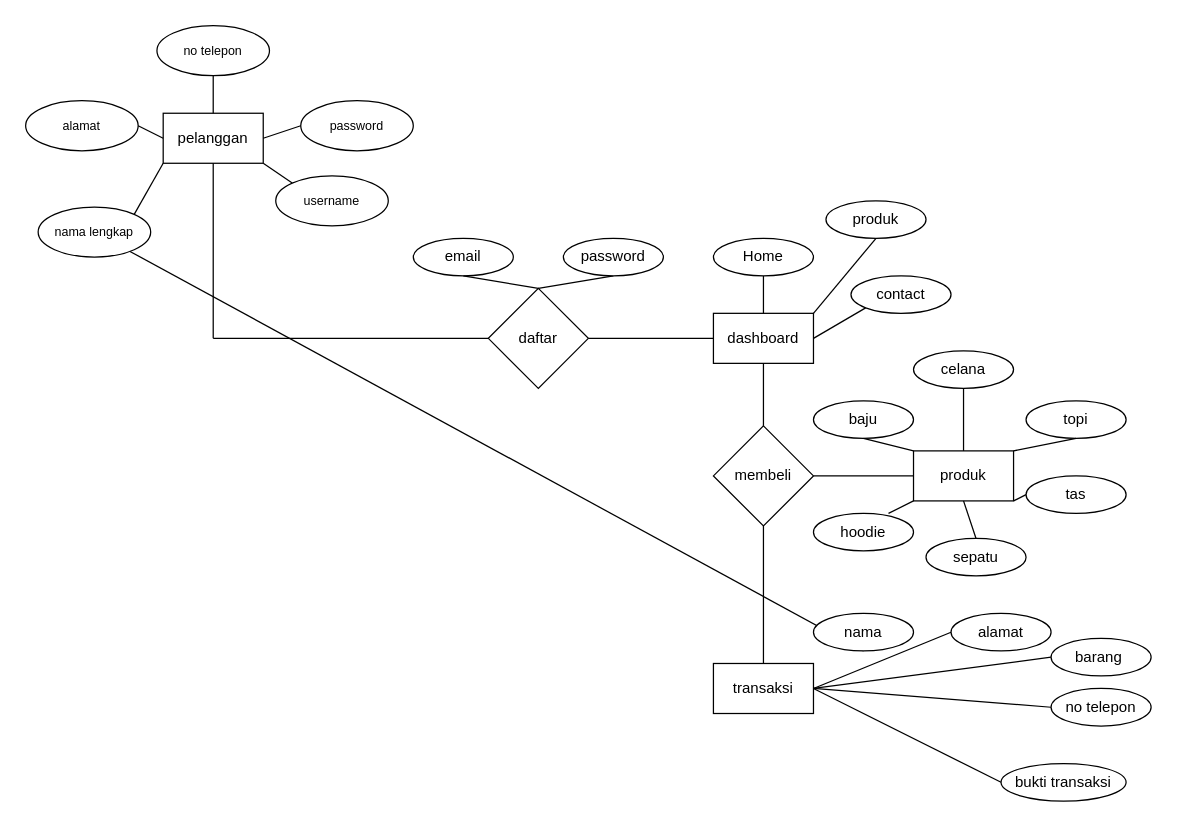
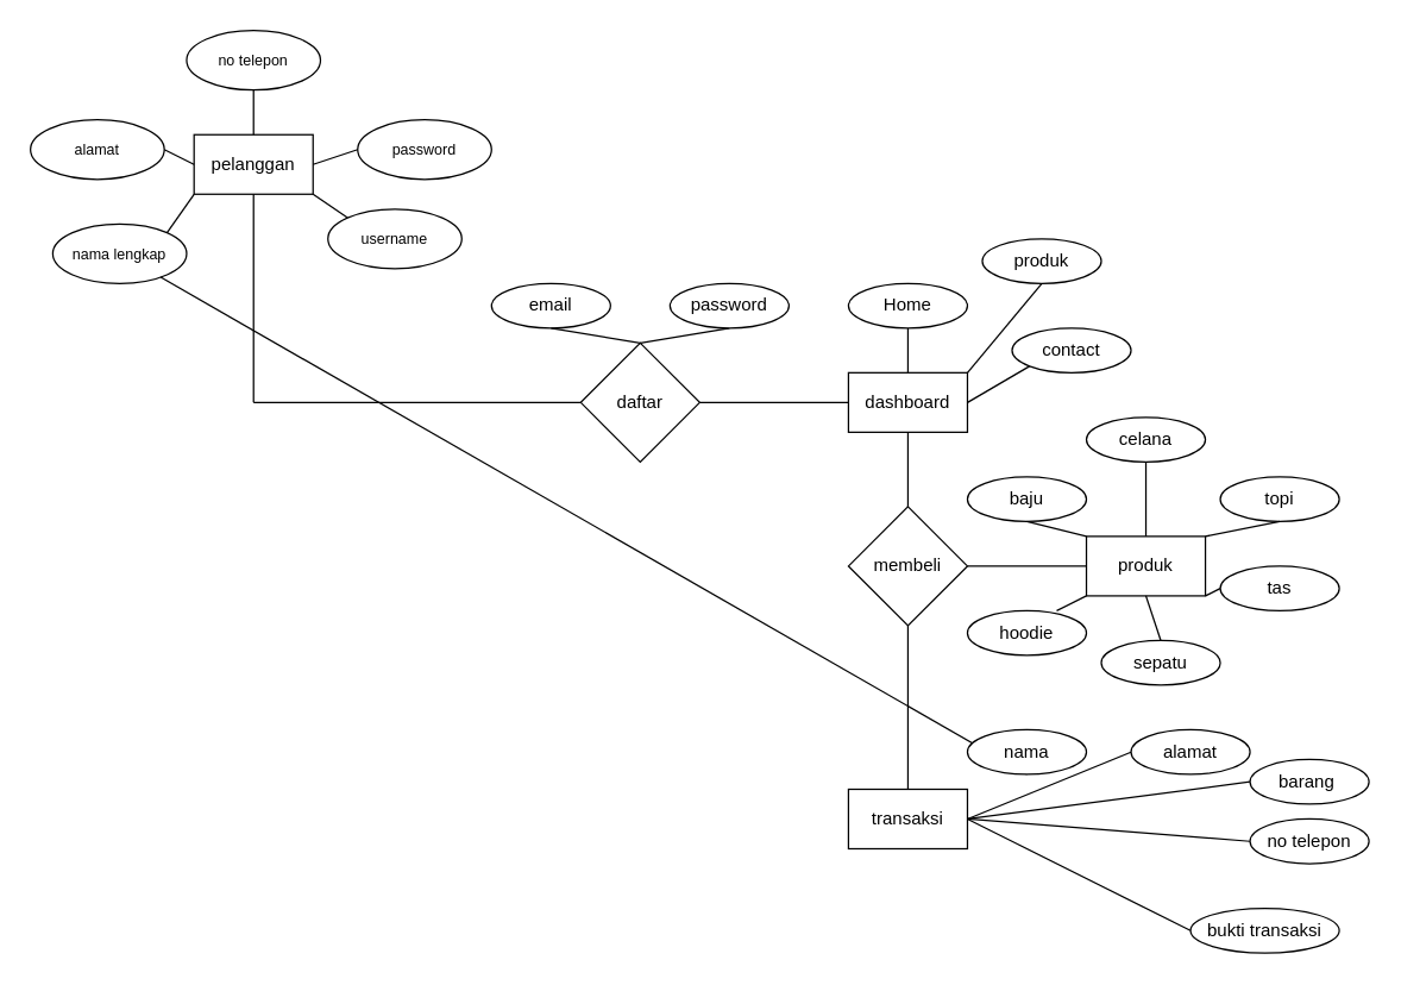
  <mxCell id="0" />
  <mxCell id="1" parent="0" />
  <mxCell id="2" value="pelanggan" style="rounded=0;whiteSpace=wrap;html=1;" vertex="1" parent="1"><mxGeometry x="130" y="90" width="80" height="40" as="geometry" /></mxCell>
- <mxCell id="3" value="&lt;font style=&quot;font-size: 10px;&quot;&gt;nama lengkap&lt;/font&gt;" style="ellipse;whiteSpace=wrap;html=1;" vertex="1" parent="1"><mxGeometry x="30" y="165" width="90" height="40" as="geometry" /></mxCell>
+ <mxCell id="3" value="&lt;font style=&quot;font-size: 10px;&quot;&gt;nama lengkap&lt;/font&gt;" style="ellipse;whiteSpace=wrap;html=1;" vertex="1" parent="1"><mxGeometry x="35" y="150" width="90" height="40" as="geometry" /></mxCell>
  <mxCell id="4" value="&lt;span style=&quot;font-size: 10px;&quot;&gt;alamat&lt;/span&gt;" style="ellipse;whiteSpace=wrap;html=1;" vertex="1" parent="1"><mxGeometry x="20" y="80" width="90" height="40" as="geometry" /></mxCell>
  <mxCell id="5" value="&lt;span style=&quot;font-size: 10px;&quot;&gt;username&lt;/span&gt;" style="ellipse;whiteSpace=wrap;html=1;" vertex="1" parent="1"><mxGeometry x="220" y="140" width="90" height="40" as="geometry" /></mxCell>
  <mxCell id="6" value="&lt;span style=&quot;font-size: 10px;&quot;&gt;password&lt;/span&gt;" style="ellipse;whiteSpace=wrap;html=1;" vertex="1" parent="1"><mxGeometry x="240" y="80" width="90" height="40" as="geometry" /></mxCell>
  <mxCell id="7" value="&lt;span style=&quot;font-size: 10px;&quot;&gt;no telepon&lt;/span&gt;" style="ellipse;whiteSpace=wrap;html=1;" vertex="1" parent="1"><mxGeometry x="125" y="20" width="90" height="40" as="geometry" /></mxCell>
  <mxCell id="8" value="" style="endArrow=none;html=1;rounded=0;entryX=0.5;entryY=1;entryDx=0;entryDy=0;exitX=0.5;exitY=0;exitDx=0;exitDy=0;" edge="1" parent="1" source="2" target="7"><mxGeometry width="50" height="50" relative="1" as="geometry"><mxPoint x="30" y="140" as="sourcePoint" /><mxPoint x="80" y="90" as="targetPoint" /></mxGeometry></mxCell>
  <mxCell id="9" value="" style="endArrow=none;html=1;rounded=0;entryX=1;entryY=0.5;entryDx=0;entryDy=0;exitX=0;exitY=0.5;exitDx=0;exitDy=0;" edge="1" parent="1" source="2" target="4"><mxGeometry width="50" height="50" relative="1" as="geometry"><mxPoint x="110" y="140" as="sourcePoint" /><mxPoint x="110" y="110" as="targetPoint" /></mxGeometry></mxCell>
  <mxCell id="10" value="" style="endArrow=none;html=1;rounded=0;entryX=0;entryY=0.5;entryDx=0;entryDy=0;exitX=1;exitY=0.5;exitDx=0;exitDy=0;" edge="1" parent="1" source="2" target="6"><mxGeometry width="50" height="50" relative="1" as="geometry"><mxPoint x="170" y="170" as="sourcePoint" /><mxPoint x="170" y="140" as="targetPoint" /></mxGeometry></mxCell>
  <mxCell id="11" value="" style="endArrow=none;html=1;rounded=0;entryX=0;entryY=1;entryDx=0;entryDy=0;exitX=1;exitY=0;exitDx=0;exitDy=0;" edge="1" parent="1" source="3" target="2"><mxGeometry width="50" height="50" relative="1" as="geometry"><mxPoint x="160" y="200" as="sourcePoint" /><mxPoint x="160" y="170" as="targetPoint" /></mxGeometry></mxCell>
  <mxCell id="12" value="" style="endArrow=none;html=1;rounded=0;entryX=1;entryY=1;entryDx=0;entryDy=0;exitX=0;exitY=0;exitDx=0;exitDy=0;" edge="1" parent="1" source="5" target="2"><mxGeometry width="50" height="50" relative="1" as="geometry"><mxPoint x="170" y="180" as="sourcePoint" /><mxPoint x="170" y="150" as="targetPoint" /></mxGeometry></mxCell>
  <mxCell id="13" value="" style="endArrow=none;html=1;rounded=0;" edge="1" parent="1"><mxGeometry width="50" height="50" relative="1" as="geometry"><mxPoint x="170" y="270" as="sourcePoint" /><mxPoint x="170" y="130" as="targetPoint" /><Array as="points"><mxPoint x="170" y="130" /></Array></mxGeometry></mxCell>
  <mxCell id="14" value="" style="endArrow=none;html=1;rounded=0;entryX=0;entryY=0.5;entryDx=0;entryDy=0;" edge="1" parent="1" target="15"><mxGeometry width="50" height="50" relative="1" as="geometry"><mxPoint x="170" y="270" as="sourcePoint" /><mxPoint x="370" y="270" as="targetPoint" /></mxGeometry></mxCell>
  <mxCell id="15" value="daftar" style="rhombus;whiteSpace=wrap;html=1;" vertex="1" parent="1"><mxGeometry x="390" y="230" width="80" height="80" as="geometry" /></mxCell>
  <mxCell id="16" value="" style="endArrow=none;html=1;rounded=0;exitX=0.5;exitY=0;exitDx=0;exitDy=0;entryX=0.5;entryY=1;entryDx=0;entryDy=0;" edge="1" parent="1" source="15" target="18"><mxGeometry width="50" height="50" relative="1" as="geometry"><mxPoint x="390" y="220" as="sourcePoint" /><mxPoint x="460" y="180" as="targetPoint" /></mxGeometry></mxCell>
  <mxCell id="17" value="email" style="ellipse;whiteSpace=wrap;html=1;" vertex="1" parent="1"><mxGeometry x="330" y="190" width="80" height="30" as="geometry" /></mxCell>
  <mxCell id="18" value="password" style="ellipse;whiteSpace=wrap;html=1;" vertex="1" parent="1"><mxGeometry x="450" y="190" width="80" height="30" as="geometry" /></mxCell>
  <mxCell id="19" value="" style="endArrow=none;html=1;rounded=0;exitX=0.5;exitY=0;exitDx=0;exitDy=0;entryX=0.5;entryY=1;entryDx=0;entryDy=0;" edge="1" parent="1" source="15" target="17"><mxGeometry width="50" height="50" relative="1" as="geometry"><mxPoint x="450" y="250" as="sourcePoint" /><mxPoint x="450" y="200" as="targetPoint" /></mxGeometry></mxCell>
  <mxCell id="20" value="" style="endArrow=none;html=1;rounded=0;exitX=1;exitY=0.5;exitDx=0;exitDy=0;" edge="1" parent="1" source="15"><mxGeometry width="50" height="50" relative="1" as="geometry"><mxPoint x="470" y="310" as="sourcePoint" /><mxPoint x="580" y="270" as="targetPoint" /></mxGeometry></mxCell>
  <mxCell id="21" value="dashboard" style="rounded=0;whiteSpace=wrap;html=1;" vertex="1" parent="1"><mxGeometry x="570" y="250" width="80" height="40" as="geometry" /></mxCell>
  <mxCell id="22" value="" style="endArrow=none;html=1;rounded=0;entryX=0.5;entryY=0;entryDx=0;entryDy=0;exitX=0.5;exitY=1;exitDx=0;exitDy=0;" edge="1" parent="1" source="23" target="21"><mxGeometry width="50" height="50" relative="1" as="geometry"><mxPoint x="613.478" y="180" as="sourcePoint" /><mxPoint x="510" y="200" as="targetPoint" /></mxGeometry></mxCell>
  <mxCell id="23" value="Home" style="ellipse;whiteSpace=wrap;html=1;" vertex="1" parent="1"><mxGeometry x="570" y="190" width="80" height="30" as="geometry" /></mxCell>
  <mxCell id="24" value="" style="endArrow=none;html=1;rounded=0;entryX=1;entryY=0;entryDx=0;entryDy=0;exitX=0.5;exitY=1;exitDx=0;exitDy=0;" edge="1" parent="1" source="25" target="21"><mxGeometry width="50" height="50" relative="1" as="geometry"><mxPoint x="680" y="190" as="sourcePoint" /><mxPoint x="670" y="250" as="targetPoint" /></mxGeometry></mxCell>
  <mxCell id="25" value="produk" style="ellipse;whiteSpace=wrap;html=1;" vertex="1" parent="1"><mxGeometry x="660" y="160" width="80" height="30" as="geometry" /></mxCell>
  <mxCell id="26" value="contact&lt;span style=&quot;color: rgba(0, 0, 0, 0); font-family: monospace; font-size: 0px; text-align: start; text-wrap-mode: nowrap;&quot;&gt;%3CmxGraphModel%3E%3Croot%3E%3CmxCell%20id%3D%220%22%2F%3E%3CmxCell%20id%3D%221%22%20parent%3D%220%22%2F%3E%3CmxCell%20id%3D%222%22%20value%3D%22Home%22%20style%3D%22ellipse%3BwhiteSpace%3Dwrap%3Bhtml%3D1%3B%22%20vertex%3D%221%22%20parent%3D%221%22%3E%3CmxGeometry%20x%3D%22560%22%20y%3D%22180%22%20width%3D%2280%22%20height%3D%2230%22%20as%3D%22geometry%22%2F%3E%3C%2FmxCell%3E%3C%2Froot%3E%3C%2FmxGraphModel%3E&lt;/span&gt;" style="ellipse;whiteSpace=wrap;html=1;" vertex="1" parent="1"><mxGeometry x="680" y="220" width="80" height="30" as="geometry" /></mxCell>
  <mxCell id="27" value="" style="endArrow=none;html=1;rounded=0;exitX=0;exitY=1;exitDx=0;exitDy=0;" edge="1" parent="1" source="26"><mxGeometry width="50" height="50" relative="1" as="geometry"><mxPoint x="600" y="320" as="sourcePoint" /><mxPoint x="650" y="270" as="targetPoint" /></mxGeometry></mxCell>
  <mxCell id="28" value="" style="endArrow=none;html=1;rounded=0;entryX=0.5;entryY=1;entryDx=0;entryDy=0;exitX=0.5;exitY=0;exitDx=0;exitDy=0;" edge="1" parent="1" source="29" target="21"><mxGeometry width="50" height="50" relative="1" as="geometry"><mxPoint x="590" y="360" as="sourcePoint" /><mxPoint x="610" y="320" as="targetPoint" /></mxGeometry></mxCell>
  <mxCell id="29" value="membeli" style="rhombus;whiteSpace=wrap;html=1;" vertex="1" parent="1"><mxGeometry x="570" y="340" width="80" height="80" as="geometry" /></mxCell>
  <mxCell id="30" value="" style="endArrow=none;html=1;rounded=0;exitX=1;exitY=0.5;exitDx=0;exitDy=0;" edge="1" parent="1" source="29"><mxGeometry width="50" height="50" relative="1" as="geometry"><mxPoint x="680" y="380" as="sourcePoint" /><mxPoint x="730" y="380" as="targetPoint" /></mxGeometry></mxCell>
  <mxCell id="31" value="baju&lt;span style=&quot;color: rgba(0, 0, 0, 0); font-family: monospace; font-size: 0px; text-align: start; text-wrap-mode: nowrap;&quot;&gt;%3CmxGraphModel%3E%3Croot%3E%3CmxCell%20id%3D%220%22%2F%3E%3CmxCell%20id%3D%221%22%20parent%3D%220%22%2F%3E%3CmxCell%20id%3D%222%22%20value%3D%22contac%26lt%3Bspan%20style%3D%26quot%3Bcolor%3A%20rgba(0%2C%200%2C%200%2C%200)%3B%20font-family%3A%20monospace%3B%20font-size%3A%200px%3B%20text-align%3A%20start%3B%20text-wrap-mode%3A%20nowrap%3B%26quot%3B%26gt%3B%253CmxGraphModel%253E%253Croot%253E%253CmxCell%2520id%253D%25220%2522%252F%253E%253CmxCell%2520id%253D%25221%2522%2520parent%253D%25220%2522%252F%253E%253CmxCell%2520id%253D%25222%2522%2520value%253D%2522Home%2522%2520style%253D%2522ellipse%253BwhiteSpace%253Dwrap%253Bhtml%253D1%253B%2522%2520vertex%253D%25221%2522%2520parent%253D%25221%2522%253E%253CmxGeometry%2520x%253D%2522560%2522%2520y%253D%2522180%2522%2520width%253D%252280%2522%2520height%253D%252230%2522%2520as%253D%2522geometry%2522%252F%253E%253C%252FmxCell%253E%253C%252Froot%253E%253C%252FmxGraphModel%253E%26lt%3B%2Fspan%26gt%3B%22%20style%3D%22ellipse%3BwhiteSpace%3Dwrap%3Bhtml%3D1%3B%22%20vertex%3D%221%22%20parent%3D%221%22%3E%3CmxGeometry%20x%3D%22670%22%20y%3D%22240%22%20width%3D%2280%22%20height%3D%2230%22%20as%3D%22geometry%22%2F%3E%3C%2FmxCell%3E%3C%2Froot%3E%3C%2FmxGraphModel%3E&lt;/span&gt;" style="ellipse;whiteSpace=wrap;html=1;" vertex="1" parent="1"><mxGeometry x="650" y="320" width="80" height="30" as="geometry" /></mxCell>
  <mxCell id="32" value="celana" style="ellipse;whiteSpace=wrap;html=1;" vertex="1" parent="1"><mxGeometry x="730" y="280" width="80" height="30" as="geometry" /></mxCell>
  <mxCell id="33" value="topi" style="ellipse;whiteSpace=wrap;html=1;" vertex="1" parent="1"><mxGeometry x="820" y="320" width="80" height="30" as="geometry" /></mxCell>
  <mxCell id="34" value="tas" style="ellipse;whiteSpace=wrap;html=1;" vertex="1" parent="1"><mxGeometry x="820" y="380" width="80" height="30" as="geometry" /></mxCell>
  <mxCell id="35" value="hoodie" style="ellipse;whiteSpace=wrap;html=1;" vertex="1" parent="1"><mxGeometry x="650" y="410" width="80" height="30" as="geometry" /></mxCell>
  <mxCell id="36" value="sepatu" style="ellipse;whiteSpace=wrap;html=1;" vertex="1" parent="1"><mxGeometry x="740" y="430" width="80" height="30" as="geometry" /></mxCell>
  <mxCell id="37" value="produk" style="rounded=0;whiteSpace=wrap;html=1;" vertex="1" parent="1"><mxGeometry x="730" y="360" width="80" height="40" as="geometry" /></mxCell>
  <mxCell id="38" value="" style="endArrow=none;html=1;rounded=0;entryX=0;entryY=0;entryDx=0;entryDy=0;exitX=0.5;exitY=1;exitDx=0;exitDy=0;" edge="1" parent="1" source="31" target="37"><mxGeometry width="50" height="50" relative="1" as="geometry"><mxPoint x="560" y="510" as="sourcePoint" /><mxPoint x="610" y="460" as="targetPoint" /></mxGeometry></mxCell>
  <mxCell id="39" value="" style="endArrow=none;html=1;rounded=0;entryX=0.5;entryY=1;entryDx=0;entryDy=0;exitX=0.5;exitY=0;exitDx=0;exitDy=0;" edge="1" parent="1" source="37" target="32"><mxGeometry width="50" height="50" relative="1" as="geometry"><mxPoint x="660" y="530" as="sourcePoint" /><mxPoint x="700" y="540" as="targetPoint" /></mxGeometry></mxCell>
  <mxCell id="40" value="" style="endArrow=none;html=1;rounded=0;entryX=0.5;entryY=1;entryDx=0;entryDy=0;exitX=1;exitY=0;exitDx=0;exitDy=0;" edge="1" parent="1" source="37" target="33"><mxGeometry width="50" height="50" relative="1" as="geometry"><mxPoint x="700" y="360" as="sourcePoint" /><mxPoint x="740" y="370" as="targetPoint" /></mxGeometry></mxCell>
  <mxCell id="41" value="" style="endArrow=none;html=1;rounded=0;entryX=0;entryY=0.5;entryDx=0;entryDy=0;exitX=1;exitY=1;exitDx=0;exitDy=0;" edge="1" parent="1" source="37" target="34"><mxGeometry width="50" height="50" relative="1" as="geometry"><mxPoint x="710" y="540" as="sourcePoint" /><mxPoint x="750" y="550" as="targetPoint" /></mxGeometry></mxCell>
  <mxCell id="42" value="" style="endArrow=none;html=1;rounded=0;entryX=0.5;entryY=1;entryDx=0;entryDy=0;exitX=0.5;exitY=0;exitDx=0;exitDy=0;" edge="1" parent="1" source="36" target="37"><mxGeometry width="50" height="50" relative="1" as="geometry"><mxPoint x="730" y="540" as="sourcePoint" /><mxPoint x="770" y="550" as="targetPoint" /></mxGeometry></mxCell>
  <mxCell id="43" value="" style="endArrow=none;html=1;rounded=0;entryX=0;entryY=1;entryDx=0;entryDy=0;exitX=0.75;exitY=0;exitDx=0;exitDy=0;exitPerimeter=0;" edge="1" parent="1" source="35" target="37"><mxGeometry width="50" height="50" relative="1" as="geometry"><mxPoint x="680" y="570" as="sourcePoint" /><mxPoint x="720" y="580" as="targetPoint" /></mxGeometry></mxCell>
  <mxCell id="44" value="transaksi" style="rounded=0;whiteSpace=wrap;html=1;" vertex="1" parent="1"><mxGeometry x="570" y="530" width="80" height="40" as="geometry" /></mxCell>
  <mxCell id="45" value="" style="endArrow=none;html=1;rounded=0;entryX=0.5;entryY=1;entryDx=0;entryDy=0;exitX=0.5;exitY=0;exitDx=0;exitDy=0;" edge="1" parent="1" source="44" target="29"><mxGeometry width="50" height="50" relative="1" as="geometry"><mxPoint x="550" y="480" as="sourcePoint" /><mxPoint x="600" y="430" as="targetPoint" /></mxGeometry></mxCell>
  <mxCell id="46" value="" style="endArrow=none;html=1;rounded=0;exitX=0.5;exitY=1;exitDx=0;exitDy=0;" edge="1" parent="1" source="47" target="3"><mxGeometry width="50" height="50" relative="1" as="geometry"><mxPoint x="450" y="590" as="sourcePoint" /><mxPoint x="500" y="540" as="targetPoint" /></mxGeometry></mxCell>
  <mxCell id="47" value="nama" style="ellipse;whiteSpace=wrap;html=1;" vertex="1" parent="1"><mxGeometry x="650" y="490" width="80" height="30" as="geometry" /></mxCell>
  <mxCell id="48" value="alamat" style="ellipse;whiteSpace=wrap;html=1;" vertex="1" parent="1"><mxGeometry x="760" y="490" width="80" height="30" as="geometry" /></mxCell>
  <mxCell id="49" value="no telepon&lt;span style=&quot;color: rgba(0, 0, 0, 0); font-family: monospace; font-size: 0px; text-align: start; text-wrap-mode: nowrap;&quot;&gt;%3CmxGraphModel%3E%3Croot%3E%3CmxCell%20id%3D%220%22%2F%3E%3CmxCell%20id%3D%221%22%20parent%3D%220%22%2F%3E%3CmxCell%20id%3D%222%22%20value%3D%22sepatu%22%20style%3D%22ellipse%3BwhiteSpace%3Dwrap%3Bhtml%3D1%3B%22%20vertex%3D%221%22%20parent%3D%221%22%3E%3CmxGeometry%20x%3D%22730%22%20y%3D%22450%22%20width%3D%2280%22%20height%3D%2230%22%20as%3D%22geometry%22%2F%3E%3C%2FmxCell%3E%3C%2Froot%3E%3C%2FmxGraphModel%3E&lt;/span&gt;&lt;span style=&quot;color: rgba(0, 0, 0, 0); font-family: monospace; font-size: 0px; text-align: start; text-wrap-mode: nowrap;&quot;&gt;%3CmxGraphModel%3E%3Croot%3E%3CmxCell%20id%3D%220%22%2F%3E%3CmxCell%20id%3D%221%22%20parent%3D%220%22%2F%3E%3CmxCell%20id%3D%222%22%20value%3D%22sepatu%22%20style%3D%22ellipse%3BwhiteSpace%3Dwrap%3Bhtml%3D1%3B%22%20vertex%3D%221%22%20parent%3D%221%22%3E%3CmxGeometry%20x%3D%22730%22%20y%3D%22450%22%20width%3D%2280%22%20height%3D%2230%22%20as%3D%22geometry%22%2F%3E%3C%2FmxCell%3E%3C%2Froot%3E%3C%2FmxGraphModel%3E&lt;/span&gt;" style="ellipse;whiteSpace=wrap;html=1;" vertex="1" parent="1"><mxGeometry x="840" y="550" width="80" height="30" as="geometry" /></mxCell>
  <mxCell id="50" value="barang&amp;nbsp;" style="ellipse;whiteSpace=wrap;html=1;" vertex="1" parent="1"><mxGeometry x="840" y="510" width="80" height="30" as="geometry" /></mxCell>
  <mxCell id="51" value="bukti transaksi" style="ellipse;whiteSpace=wrap;html=1;" vertex="1" parent="1"><mxGeometry x="800" y="610" width="100" height="30" as="geometry" /></mxCell>
  <mxCell id="52" value="" style="endArrow=none;html=1;rounded=0;entryX=1;entryY=0.5;entryDx=0;entryDy=0;exitX=0;exitY=0.5;exitDx=0;exitDy=0;" edge="1" parent="1" source="48" target="44"><mxGeometry width="50" height="50" relative="1" as="geometry"><mxPoint x="740" y="540" as="sourcePoint" /><mxPoint x="680" y="570" as="targetPoint" /></mxGeometry></mxCell>
  <mxCell id="53" value="" style="endArrow=none;html=1;rounded=0;entryX=1;entryY=0.5;entryDx=0;entryDy=0;exitX=0;exitY=0.5;exitDx=0;exitDy=0;" edge="1" parent="1" source="50" target="44"><mxGeometry width="50" height="50" relative="1" as="geometry"><mxPoint x="790" y="560" as="sourcePoint" /><mxPoint x="730" y="590" as="targetPoint" /></mxGeometry></mxCell>
  <mxCell id="54" value="" style="endArrow=none;html=1;rounded=0;entryX=0;entryY=0.5;entryDx=0;entryDy=0;exitX=1;exitY=0.5;exitDx=0;exitDy=0;" edge="1" parent="1" source="44" target="49"><mxGeometry width="50" height="50" relative="1" as="geometry"><mxPoint x="710" y="580" as="sourcePoint" /><mxPoint x="650" y="610" as="targetPoint" /></mxGeometry></mxCell>
  <mxCell id="55" value="" style="endArrow=none;html=1;rounded=0;entryX=0;entryY=0.5;entryDx=0;entryDy=0;exitX=1;exitY=0.5;exitDx=0;exitDy=0;" edge="1" parent="1" source="44" target="51"><mxGeometry width="50" height="50" relative="1" as="geometry"><mxPoint x="650" y="540" as="sourcePoint" /><mxPoint x="660" y="620" as="targetPoint" /></mxGeometry></mxCell>
